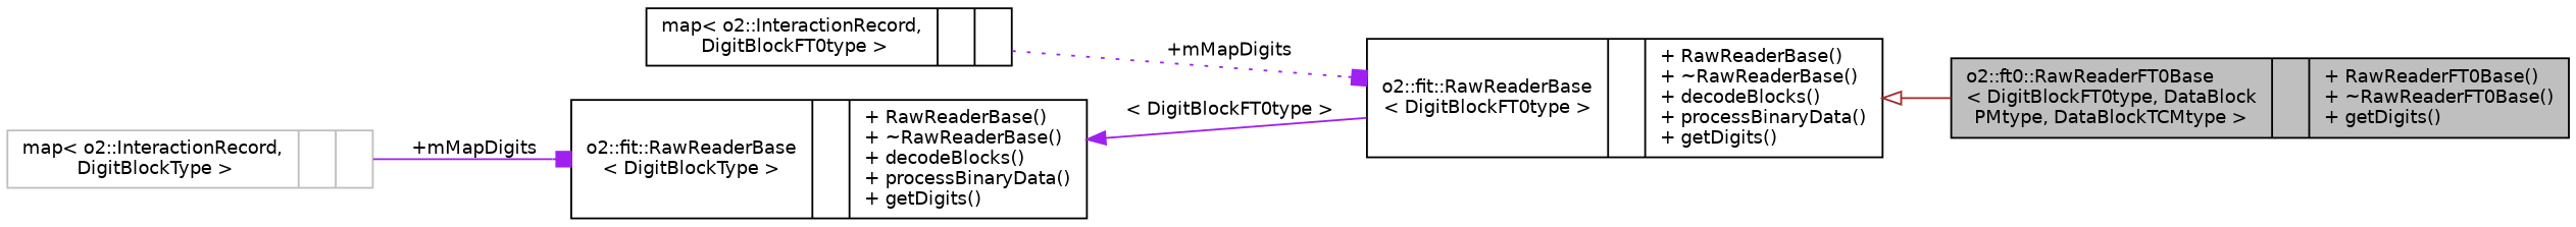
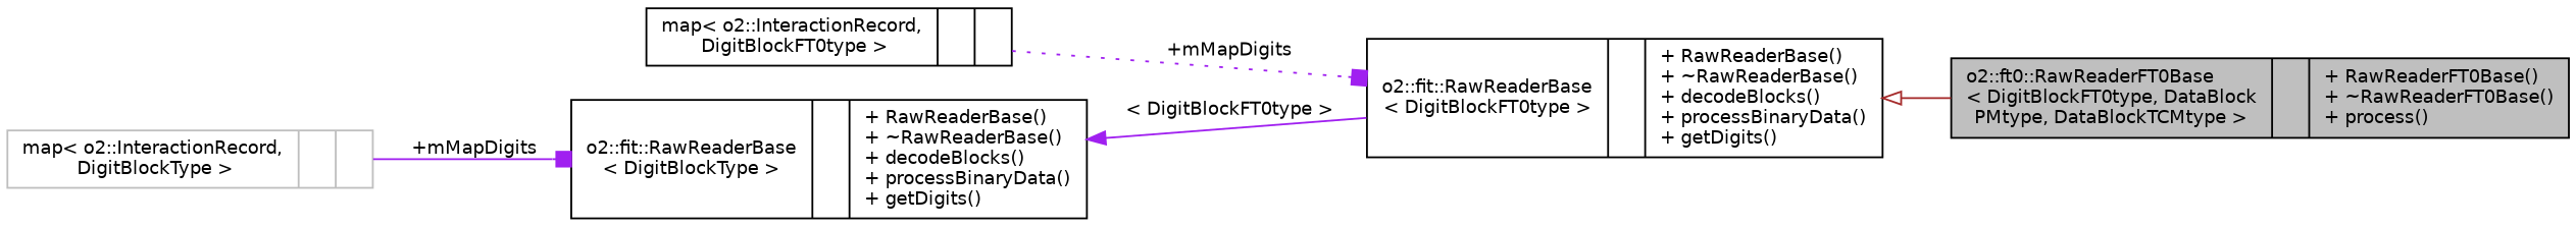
  digraph {
    rankdir=LR
    node [color=black fontname=Helvetica fontsize=10 shape=record]
    edge [color=purple fontname=Helvetica fontsize=10 labelfontname=Helvetica labelfontsize=10 style=solid]
-   n1 [fillcolor=grey75 fontcolor=black height=0.2 label="{o2::ft0::RawReaderFT0Base\l\< DigitBlockFT0type, DataBlock\lPMtype, DataBlockTCMtype \>\n||+ RawReaderFT0Base()\l+ ~RawReaderFT0Base()\l+ getDigits()\l}" style=filled width=0.4]
+   n1 [fillcolor=grey75 fontcolor=black height=0.2 label="{o2::ft0::RawReaderFT0Base\l\< DigitBlockFT0type, DataBlock\lPMtype, DataBlockTCMtype \>\n||+ RawReaderFT0Base()\l+ ~RawReaderFT0Base()\l+ process()\l}" style=filled width=0.4]
    n2 [height=0.2 label="{o2::fit::RawReaderBase\l\< DigitBlockFT0type \>\n||+ RawReaderBase()\l+ ~RawReaderBase()\l+ decodeBlocks()\l+ processBinaryData()\l+ getDigits()\l}" width=0.4]
    n3 [height=0.2 label="{map\< o2::InteractionRecord,\l DigitBlockFT0type \>\n||}" width=0.4]
    n4 [height=0.2 label="{o2::fit::RawReaderBase\l\< DigitBlockType \>\n||+ RawReaderBase()\l+ ~RawReaderBase()\l+ decodeBlocks()\l+ processBinaryData()\l+ getDigits()\l}" width=0.4]
    n5 [color=grey75 height=0.2 label="{map\< o2::InteractionRecord,\l DigitBlockType \>\n||}" width=0.4]
    n2 -> n1 [arrowtail=onormal color=brown dir=back]
    n3 -> n2 [arrowhead=box label=" +mMapDigits" style=dotted]
    n4 -> n2 [dir=back label=" \< DigitBlockFT0type \>"]
    n5 -> n4 [arrowhead=box label=" +mMapDigits"]
  }
